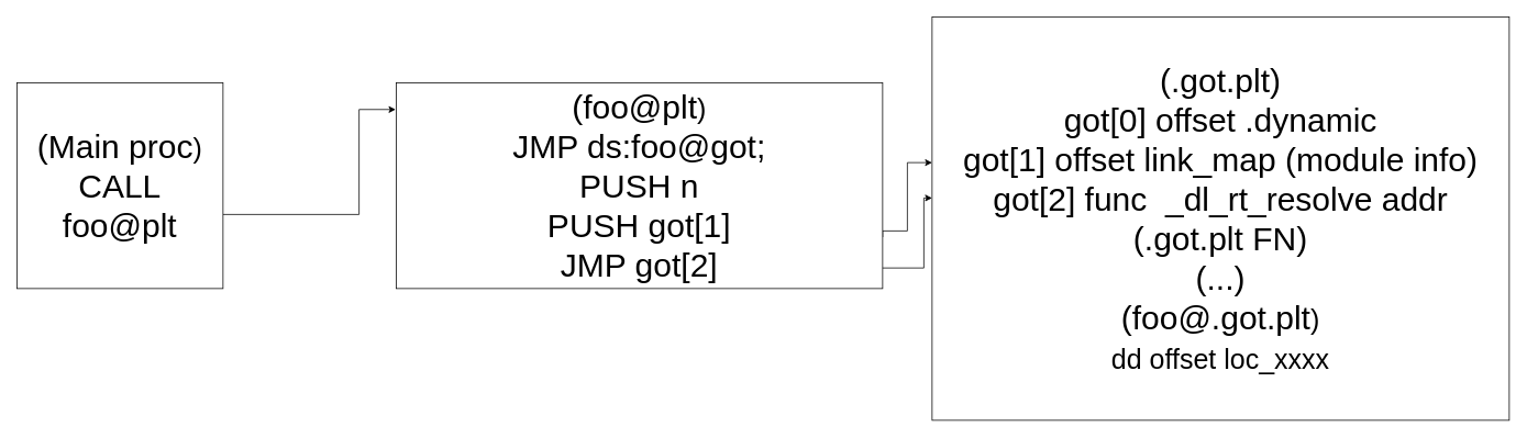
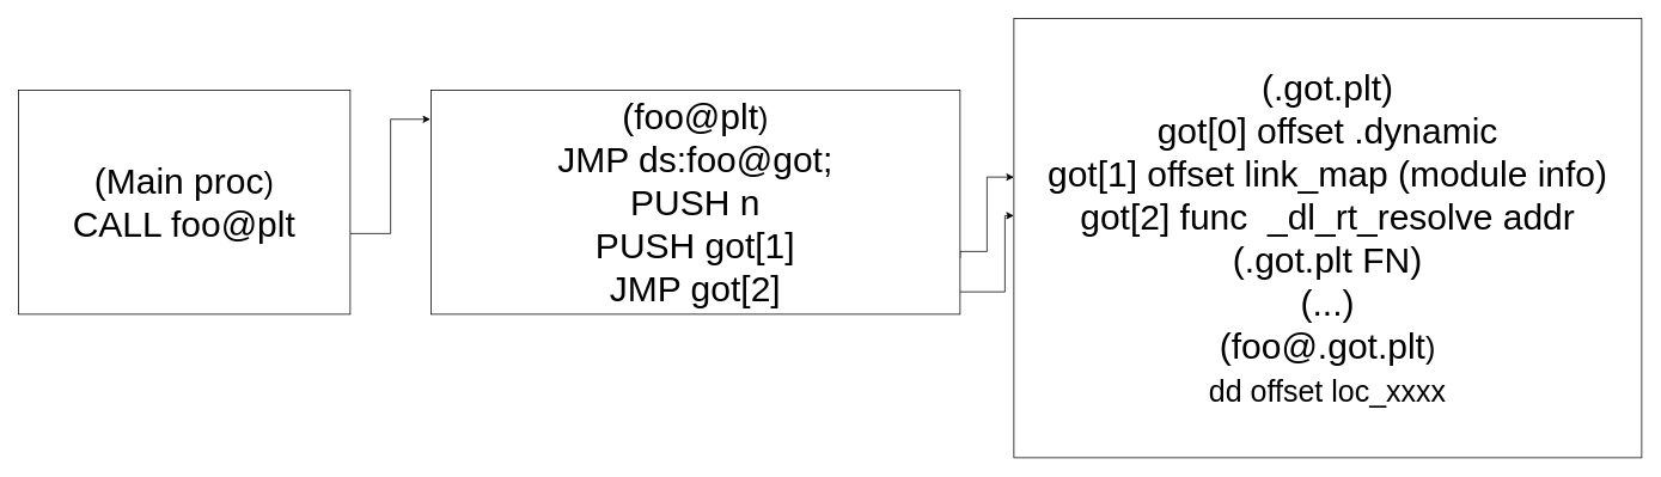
  <mxCell id="0" />
  <mxCell id="1" parent="0" />
  <mxCell id="2" style="edgeStyle=orthogonalEdgeStyle;rounded=0;orthogonalLoop=1;jettySize=auto;html=1;entryX=-0.001;entryY=0.13;entryDx=0;entryDy=0;entryPerimeter=0;" edge="1" parent="1" source="3" target="5"><mxGeometry relative="1" as="geometry"><Array as="points"><mxPoint x="435" y="260" /><mxPoint x="435" y="133" /></Array></mxGeometry></mxCell>
- <mxCell id="3" value="(Main proc&lt;span style=&quot;font-size: 33.333px&quot;&gt;)&lt;br&gt;&lt;/span&gt;CALL foo@plt" style="rounded=0;whiteSpace=wrap;html=1;fontSize=40;" parent="1" vertex="1"><mxGeometry x="20" y="100" width="250" height="250" as="geometry" /></mxCell>
+ <mxCell id="3" value="(Main proc&lt;span style=&quot;font-size: 33.333px&quot;&gt;)&lt;br&gt;&lt;/span&gt;CALL foo@plt" style="rounded=0;whiteSpace=wrap;html=1;fontSize=40;" parent="1" vertex="1"><mxGeometry x="20" y="100" width="370" height="250" as="geometry" /></mxCell>
  <mxCell id="4" style="edgeStyle=orthogonalEdgeStyle;rounded=0;orthogonalLoop=1;jettySize=auto;html=1;exitX=1;exitY=0.75;exitDx=0;exitDy=0;" edge="1" parent="1" source="5" target="6"><mxGeometry relative="1" as="geometry"><Array as="points"><mxPoint x="1070" y="280" /><mxPoint x="1100" y="280" /><mxPoint x="1100" y="197" /></Array></mxGeometry></mxCell>
  <mxCell id="5" value="(foo@plt&lt;span style=&quot;font-size: 33.333px&quot;&gt;)&lt;br&gt;&lt;/span&gt;JMP ds:foo@got;&lt;br&gt;PUSH n&lt;br&gt;PUSH got[1]&lt;br&gt;JMP got[2]" style="rounded=0;whiteSpace=wrap;html=1;fontSize=40;" parent="1" vertex="1"><mxGeometry x="480" y="100" width="590" height="250" as="geometry" /></mxCell>
  <mxCell id="6" value="(.got.plt)&lt;br&gt;got[0] offset .dynamic&lt;br&gt;got[1] offset link_map (module info)&lt;br&gt;got[2] func&amp;nbsp; _dl_rt_resolve addr&lt;br&gt;(.got.plt FN)&lt;br&gt;(...)&lt;br&gt;(foo@.got.plt&lt;span style=&quot;font-size: 33.333px&quot;&gt;)&lt;/span&gt;&lt;br&gt;&lt;span style=&quot;font-size: 33.333px&quot;&gt;dd offset loc_xxxx&lt;/span&gt;" style="rounded=0;whiteSpace=wrap;html=1;fontSize=40;" vertex="1" parent="1"><mxGeometry x="1130" y="20" width="700" height="490" as="geometry" /></mxCell>
  <mxCell id="7" style="edgeStyle=orthogonalEdgeStyle;rounded=0;orthogonalLoop=1;jettySize=auto;html=1;" edge="1" parent="1" source="5" target="6"><mxGeometry relative="1" as="geometry"><mxPoint x="1130" y="240" as="targetPoint" /><Array as="points"><mxPoint x="1120" y="325" /><mxPoint x="1120" y="240" /></Array></mxGeometry></mxCell>
